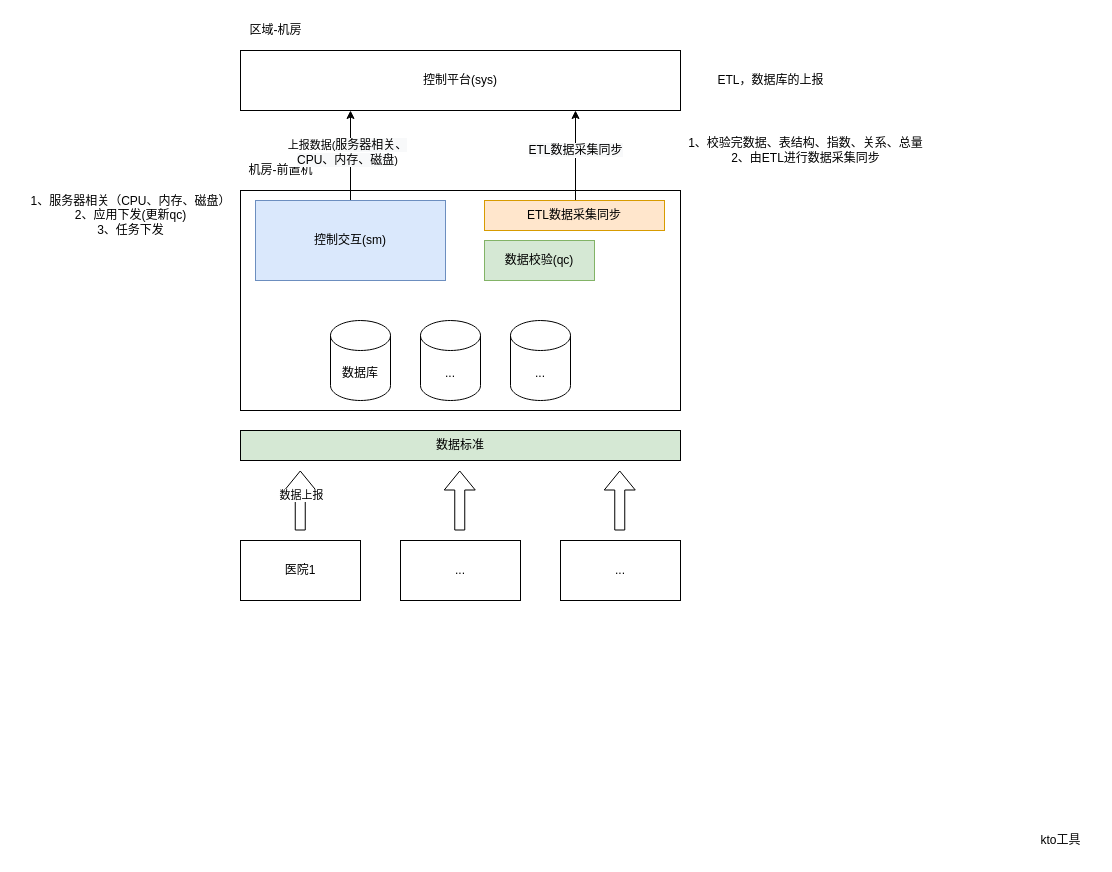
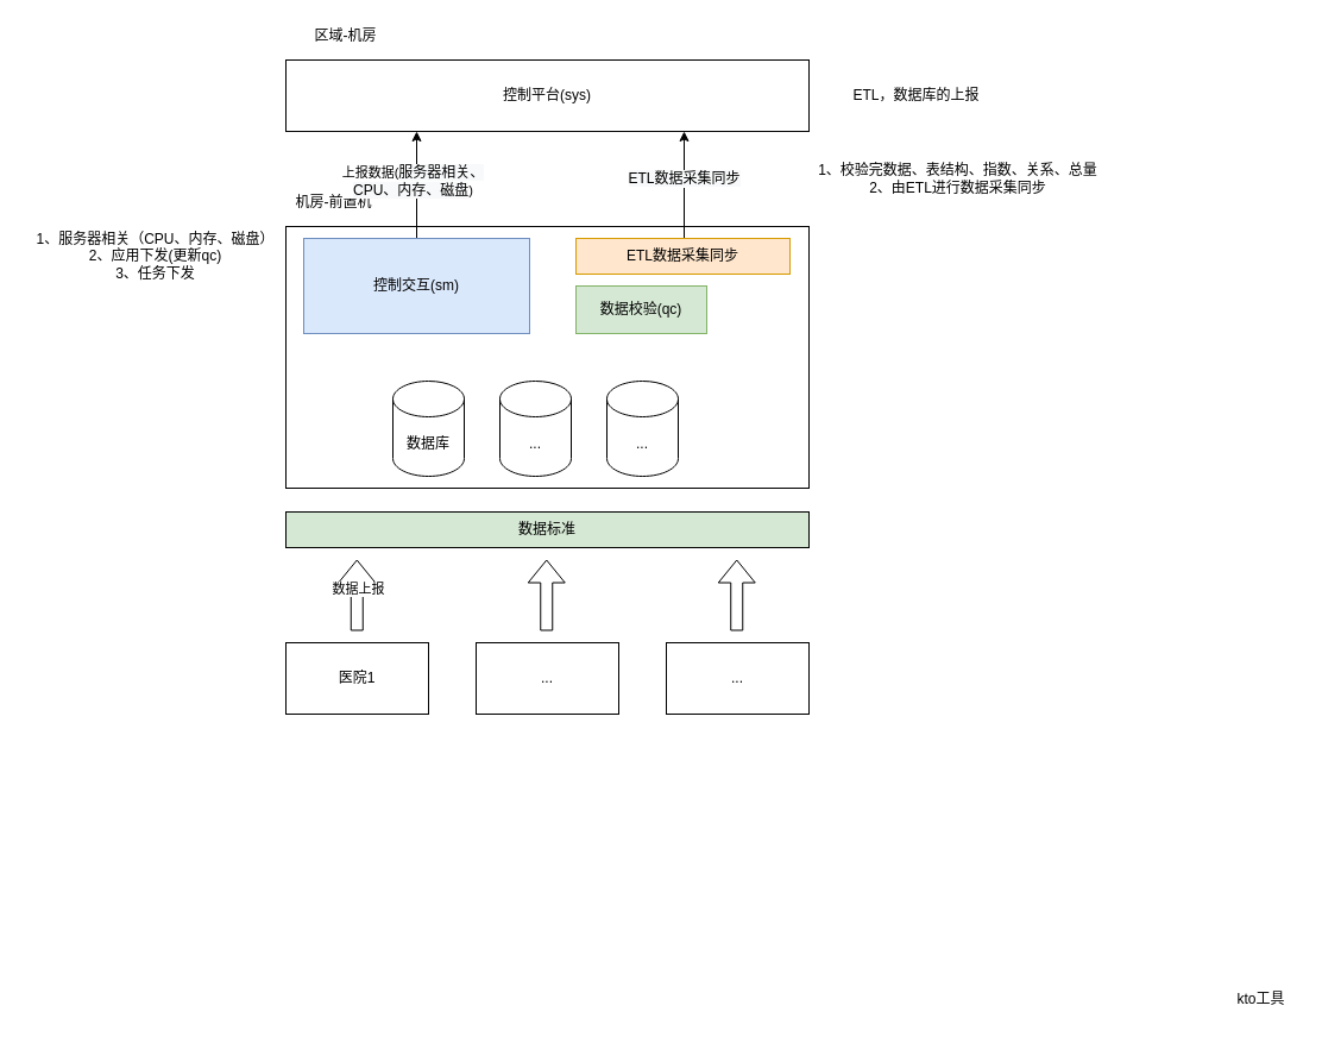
  <mxCell id="0" />
  <mxCell id="1" parent="0" />
  <mxCell id="2" value="" style="rounded=0;whiteSpace=wrap;html=1;" parent="1" vertex="1"><mxGeometry x="240" y="190" width="440" height="220" as="geometry" /></mxCell>
  <mxCell id="3" style="edgeStyle=orthogonalEdgeStyle;rounded=0;orthogonalLoop=1;jettySize=auto;html=1;exitX=0.5;exitY=0;exitDx=0;exitDy=0;entryX=0.75;entryY=1;entryDx=0;entryDy=0;" parent="1" edge="1"><mxGeometry relative="1" as="geometry"><mxPoint x="579" y="220" as="sourcePoint" /><mxPoint x="575" y="110" as="targetPoint" /><Array as="points"><mxPoint x="575" y="220" /></Array></mxGeometry></mxCell>
  <mxCell id="4" value="&lt;span style=&quot;font-size: 12px ; background-color: rgb(248 , 249 , 250)&quot;&gt;ETL数据采集同步&lt;/span&gt;" style="edgeLabel;html=1;align=center;verticalAlign=middle;resizable=0;points=[];" parent="3" vertex="1" connectable="0"><mxGeometry x="0.314" y="1" relative="1" as="geometry"><mxPoint as="offset" /></mxGeometry></mxCell>
  <mxCell id="5" value="ETL数据采集同步" style="rounded=0;whiteSpace=wrap;html=1;fillColor=#ffe6cc;strokeColor=#d79b00;" parent="1" vertex="1"><mxGeometry x="484" y="200" width="180" height="30" as="geometry" /></mxCell>
  <mxCell id="6" value="医院1" style="rounded=0;whiteSpace=wrap;html=1;" parent="1" vertex="1"><mxGeometry x="240" y="540" width="120" height="60" as="geometry" /></mxCell>
  <mxCell id="7" value="..." style="rounded=0;whiteSpace=wrap;html=1;" parent="1" vertex="1"><mxGeometry x="400" y="540" width="120" height="60" as="geometry" /></mxCell>
  <mxCell id="8" value="..." style="rounded=0;whiteSpace=wrap;html=1;" parent="1" vertex="1"><mxGeometry x="560" y="540" width="120" height="60" as="geometry" /></mxCell>
  <mxCell id="9" value="机房-前置机" style="text;html=1;align=center;verticalAlign=middle;resizable=0;points=[];autosize=1;" parent="1" vertex="1"><mxGeometry x="240" y="160" width="80" height="20" as="geometry" /></mxCell>
  <mxCell id="10" value="数据标准" style="rounded=0;whiteSpace=wrap;html=1;fillColor=#d5e8d4;" parent="1" vertex="1"><mxGeometry x="240" y="430" width="440" height="30" as="geometry" /></mxCell>
  <mxCell id="11" value="数据库" style="shape=cylinder3;whiteSpace=wrap;html=1;boundedLbl=1;backgroundOutline=1;size=15;" parent="1" vertex="1"><mxGeometry x="330" y="320" width="60" height="80" as="geometry" /></mxCell>
  <mxCell id="12" value="..." style="shape=cylinder3;whiteSpace=wrap;html=1;boundedLbl=1;backgroundOutline=1;size=15;" parent="1" vertex="1"><mxGeometry x="420" y="320" width="60" height="80" as="geometry" /></mxCell>
  <mxCell id="13" value="..." style="shape=cylinder3;whiteSpace=wrap;html=1;boundedLbl=1;backgroundOutline=1;size=15;" parent="1" vertex="1"><mxGeometry x="510" y="320" width="60" height="80" as="geometry" /></mxCell>
  <mxCell id="14" style="edgeStyle=orthogonalEdgeStyle;rounded=0;orthogonalLoop=1;jettySize=auto;html=1;entryX=0.25;entryY=1;entryDx=0;entryDy=0;" parent="1" source="16" target="21" edge="1"><mxGeometry relative="1" as="geometry" /></mxCell>
  <mxCell id="15" value="上报数据(&lt;span style=&quot;font-size: 12px ; background-color: rgb(248 , 249 , 250)&quot;&gt;服务器相关、&lt;br&gt;CPU、内存、磁盘&lt;/span&gt;)" style="edgeLabel;html=1;align=center;verticalAlign=middle;resizable=0;points=[];" parent="14" vertex="1" connectable="0"><mxGeometry x="0.091" y="4" relative="1" as="geometry"><mxPoint as="offset" /></mxGeometry></mxCell>
  <mxCell id="16" value="控制交互(sm)" style="rounded=0;whiteSpace=wrap;html=1;fillColor=#dae8fc;strokeColor=#6c8ebf;" parent="1" vertex="1"><mxGeometry x="255" y="200" width="190" height="80" as="geometry" /></mxCell>
  <mxCell id="17" value="" style="shape=flexArrow;endArrow=classic;html=1;" parent="1" edge="1"><mxGeometry width="50" height="50" relative="1" as="geometry"><mxPoint x="459.25" y="530" as="sourcePoint" /><mxPoint x="459.25" y="470" as="targetPoint" /></mxGeometry></mxCell>
  <mxCell id="18" value="" style="shape=flexArrow;endArrow=classic;html=1;" parent="1" edge="1"><mxGeometry width="50" height="50" relative="1" as="geometry"><mxPoint x="619.25" y="530" as="sourcePoint" /><mxPoint x="619.25" y="470" as="targetPoint" /></mxGeometry></mxCell>
  <mxCell id="19" value="" style="shape=flexArrow;endArrow=classic;html=1;" parent="1" edge="1"><mxGeometry width="50" height="50" relative="1" as="geometry"><mxPoint x="299.75" y="530" as="sourcePoint" /><mxPoint x="299.75" y="470" as="targetPoint" /></mxGeometry></mxCell>
  <mxCell id="20" value="数据上报" style="edgeLabel;html=1;align=center;verticalAlign=middle;resizable=0;points=[];" parent="19" vertex="1" connectable="0"><mxGeometry x="0.2" y="-7" relative="1" as="geometry"><mxPoint x="-6.5" as="offset" /></mxGeometry></mxCell>
  <mxCell id="21" value="&lt;span&gt;控制平台(sys)&lt;/span&gt;" style="rounded=0;whiteSpace=wrap;html=1;" parent="1" vertex="1"><mxGeometry x="240" y="50" width="440" height="60" as="geometry" /></mxCell>
  <mxCell id="22" value="ETL，数据库的上报" style="text;html=1;align=center;verticalAlign=middle;resizable=0;points=[];autosize=1;" parent="1" vertex="1"><mxGeometry x="710" y="70" width="120" height="20" as="geometry" /></mxCell>
  <mxCell id="23" value="1、校验完数据、表结构、指数、关系、总量&lt;br&gt;2、由ETL进行数据采集同步" style="text;html=1;align=center;verticalAlign=middle;resizable=0;points=[];autosize=1;" parent="1" vertex="1"><mxGeometry x="680" y="135" width="250" height="30" as="geometry" /></mxCell>
  <mxCell id="24" value="1、服务器相关（CPU、内存、磁盘）&lt;br&gt;2、应用下发(更新qc)&lt;br&gt;3、任务下发" style="text;html=1;align=center;verticalAlign=middle;resizable=0;points=[];autosize=1;" parent="1" vertex="1"><mxGeometry x="20" y="190" width="220" height="50" as="geometry" /></mxCell>
- <mxCell id="25" value="区域-机房" style="text;html=1;align=center;verticalAlign=middle;resizable=0;points=[];autosize=1;" parent="1" vertex="1"><mxGeometry x="240" y="20" width="70" height="20" as="geometry" /></mxCell>
+ <mxCell id="25" value="区域-机房" style="text;html=1;align=center;verticalAlign=middle;resizable=0;points=[];autosize=1;" parent="1" vertex="1"><mxGeometry x="255" y="20" width="70" height="20" as="geometry" /></mxCell>
  <mxCell id="26" value="数据校验(qc)" style="rounded=0;whiteSpace=wrap;html=1;fillColor=#d5e8d4;strokeColor=#82b366;" parent="1" vertex="1"><mxGeometry x="484" y="240" width="110" height="40" as="geometry" /></mxCell>
  <mxCell id="27" value="kto工具" style="text;html=1;align=center;verticalAlign=middle;resizable=0;points=[];autosize=1;" vertex="1" parent="1"><mxGeometry x="1030" y="830" width="60" height="20" as="geometry" /></mxCell>
